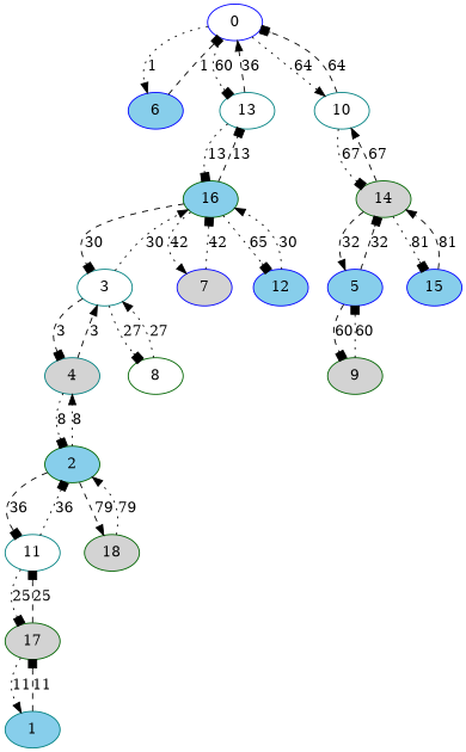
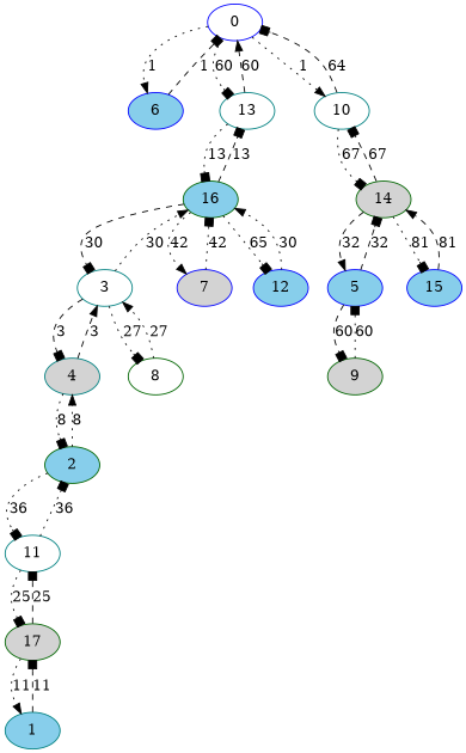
  digraph {
    node [color=darkgreen fillcolor=skyblue style=filled]
    edge [arrowhead=box style=dotted]
    0 [color=blue fillcolor=white]
    6 [color=blue]
    13 [color=teal fillcolor=white]
    10 [color=teal fillcolor=white]
    16
    14 [fillcolor=lightgrey]
    3 [color=teal fillcolor=white]
    7 [color=blue fillcolor=lightgrey]
    12 [color=blue]
    4 [color=teal fillcolor=lightgrey]
    8 [fillcolor=white]
    2
    11 [color=teal fillcolor=white]
-   18 [fillcolor=lightgrey]
    17 [fillcolor=lightgrey]
    1 [color=teal]
    5 [color=blue]
    15 [color=blue]
    9 [fillcolor=lightgrey]
    0 -> 6 [arrowhead=normal label=1]
    0 -> 13 [label=60]
-   0 -> 10 [arrowhead=normal label=64]
+   0 -> 10 [arrowhead=normal label=1]
    6 -> 0 [label=1 style=dashed]
-   13 -> 0 [arrowhead=normal label=36 style=dashed]
+   13 -> 0 [arrowhead=normal label=60 style=dashed]
    13 -> 16 [label=13]
    10 -> 0 [label=64 style=dashed]
    10 -> 14 [label=67]
    16 -> 13 [label=13 style=dashed]
    16 -> 3 [label=30 style=dashed]
    16 -> 7 [arrowhead=normal label=42]
    16 -> 12 [label=65]
-   14 -> 10 [arrowhead=normal label=67 style=dashed]
+   14 -> 10 [label=67 style=dashed]
    14 -> 5 [arrowhead=normal label=32 style=dashed]
    14 -> 15 [label=81]
    3 -> 16 [arrowhead=normal label=30]
    3 -> 4 [label=3 style=dashed]
    3 -> 8 [label=27]
    7 -> 16 [label=42]
    12 -> 16 [arrowhead=normal label=30]
    4 -> 3 [arrowhead=normal label=3 style=dashed]
    4 -> 2 [label=8]
    8 -> 3 [arrowhead=normal label=27]
    2 -> 4 [arrowhead=normal label=8]
-   2 -> 11 [label=36 style=dashed]
-   2 -> 18 [arrowhead=normal label=79 style=dashed]
+   2 -> 11 [label=36]
    11 -> 2 [label=36]
    11 -> 17 [label=25]
-   18 -> 2 [arrowhead=normal label=79]
    17 -> 11 [label=25 style=dashed]
    17 -> 1 [arrowhead=normal label=11]
    1 -> 17 [label=11 style=dashed]
    5 -> 14 [label=32 style=dashed]
    5 -> 9 [label=60 style=dashed]
    15 -> 14 [arrowhead=normal label=81 style=dashed]
    9 -> 5 [label=60]
  }
